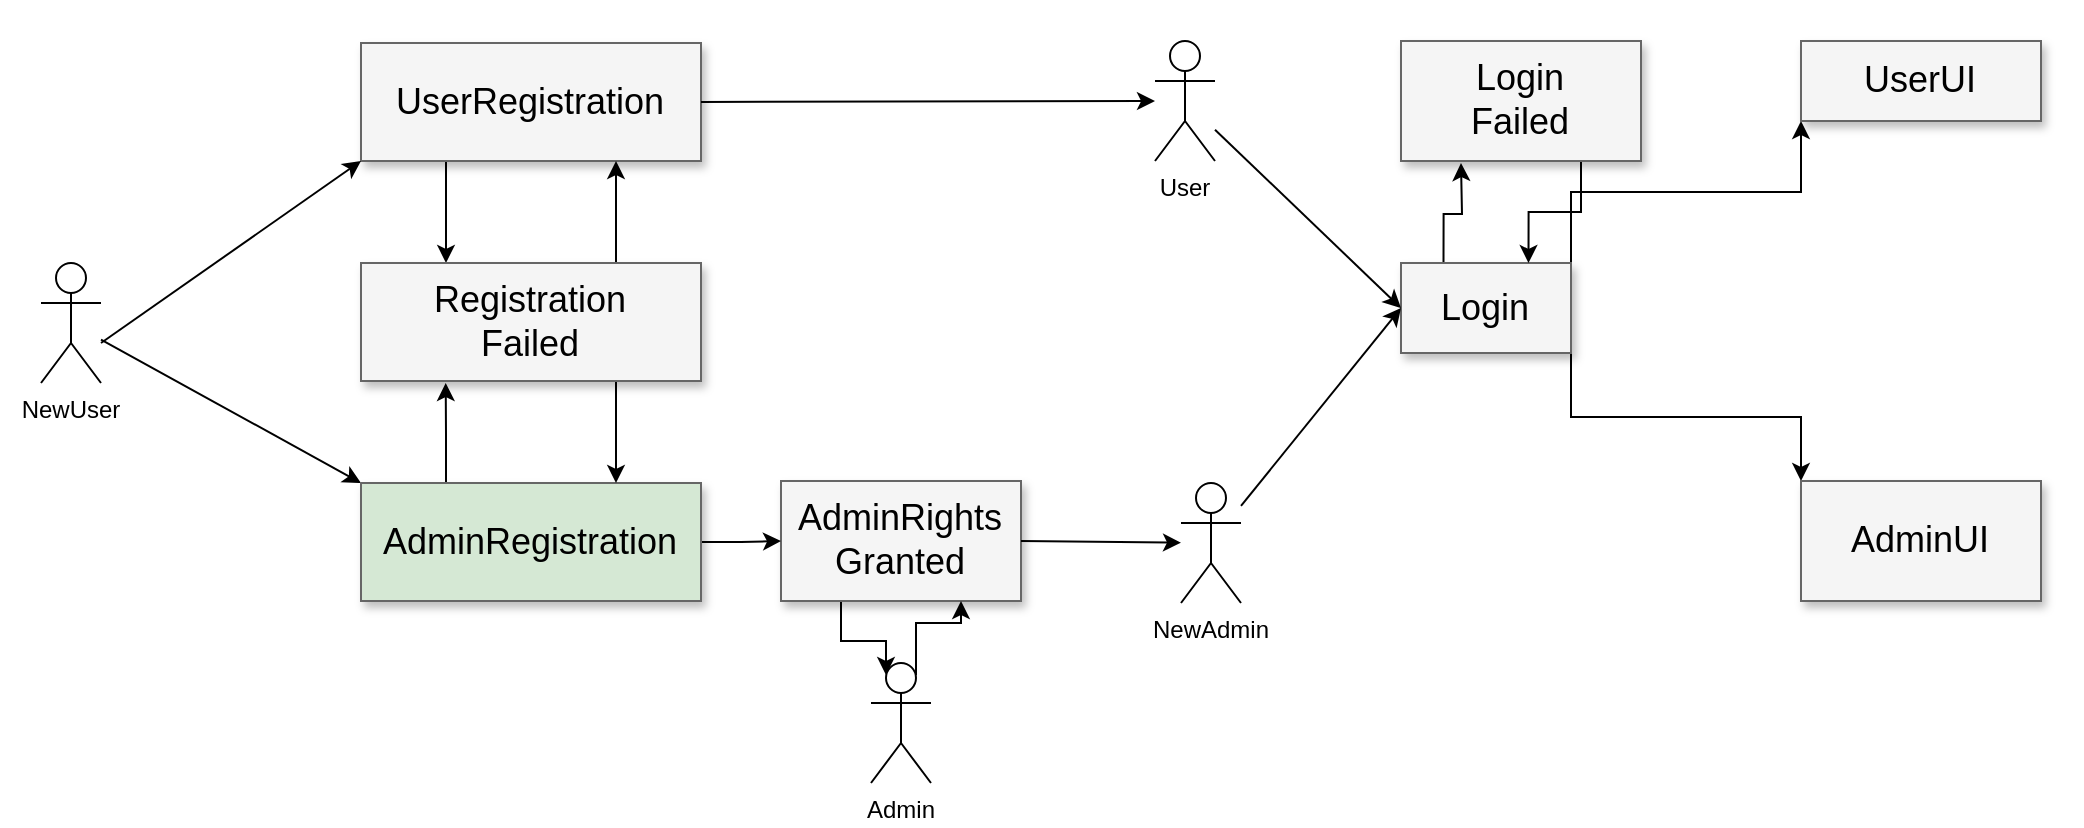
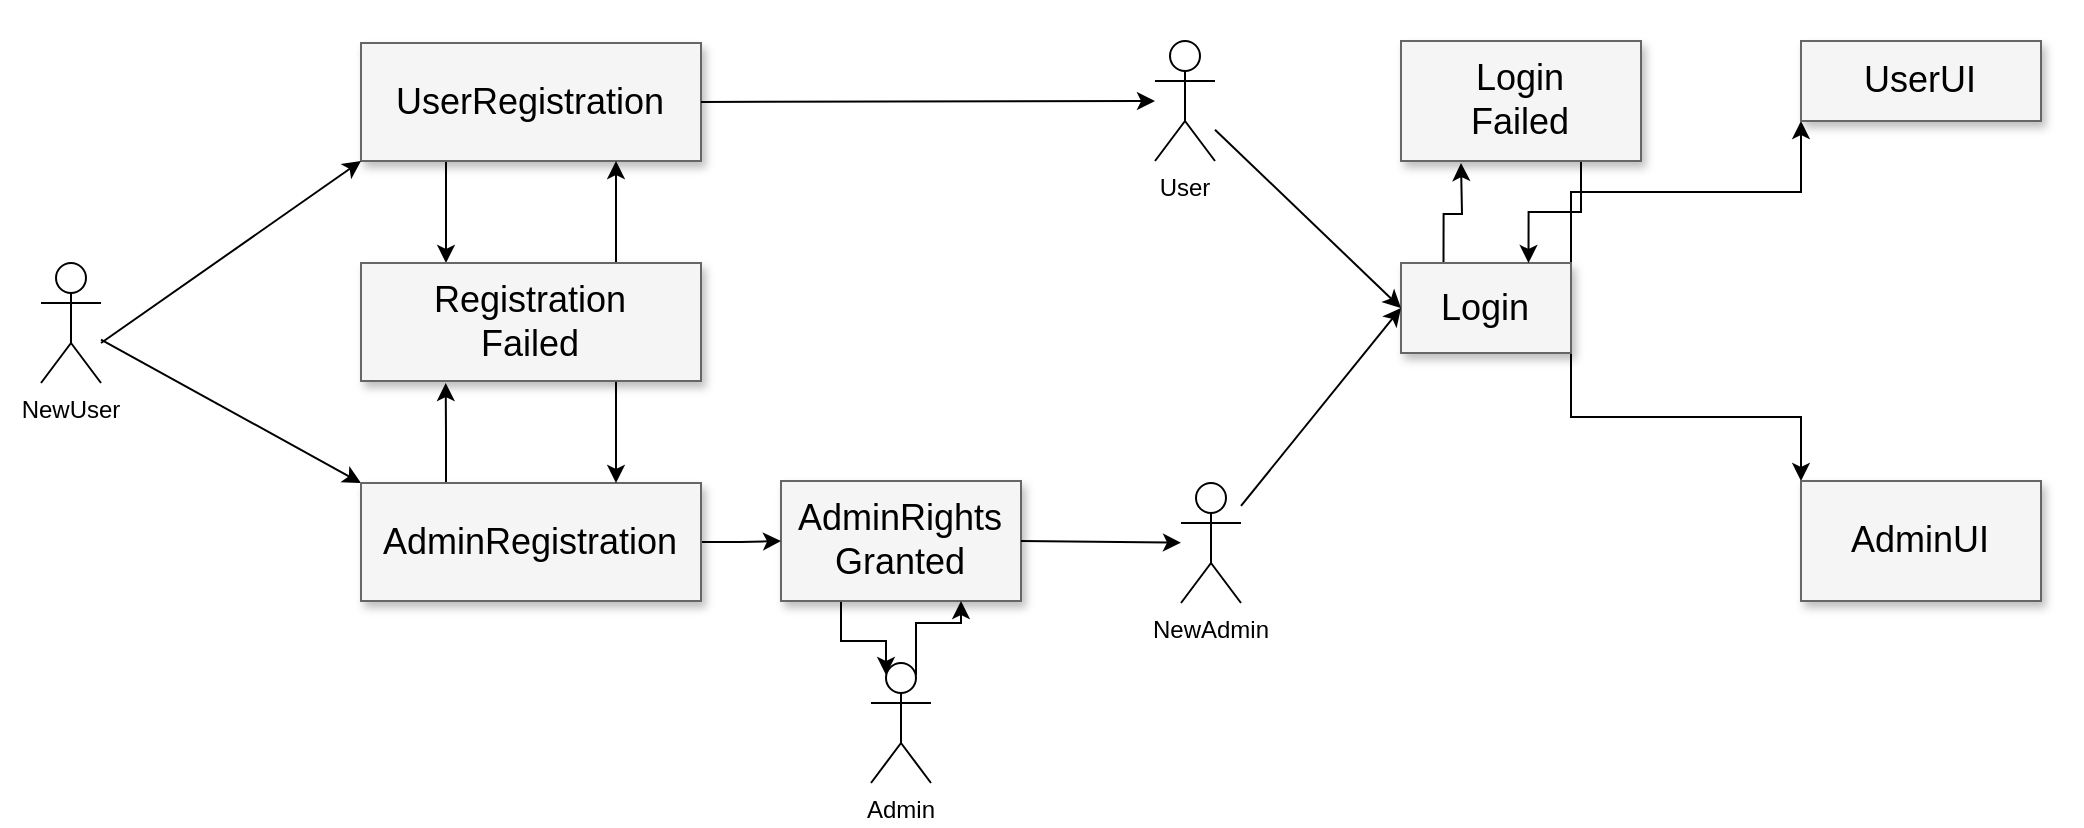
  <mxCell id="0" style=";html=1;" />
  <mxCell id="1" style=";html=1;" parent="0" />
  <mxCell id="2" style="edgeStyle=orthogonalEdgeStyle;rounded=0;orthogonalLoop=1;jettySize=auto;html=1;exitX=1;exitY=0;exitDx=0;exitDy=0;entryX=0;entryY=1;entryDx=0;entryDy=0;" edge="1" parent="1" source="5" target="20"><mxGeometry relative="1" as="geometry" /></mxCell>
  <mxCell id="3" style="edgeStyle=orthogonalEdgeStyle;rounded=0;orthogonalLoop=1;jettySize=auto;html=1;exitX=1;exitY=1;exitDx=0;exitDy=0;entryX=0;entryY=0;entryDx=0;entryDy=0;" edge="1" parent="1" source="5" target="21"><mxGeometry relative="1" as="geometry" /></mxCell>
  <mxCell id="4" style="edgeStyle=orthogonalEdgeStyle;rounded=0;orthogonalLoop=1;jettySize=auto;html=1;exitX=0.25;exitY=0;exitDx=0;exitDy=0;" edge="1" parent="1" source="5"><mxGeometry relative="1" as="geometry"><mxPoint x="730" y="81" as="targetPoint" /></mxGeometry></mxCell>
  <mxCell id="5" value="Login" style="whiteSpace=wrap;html=1;shadow=1;fontSize=18;fillColor=#f5f5f5;strokeColor=#666666;" parent="1" vertex="1"><mxGeometry x="700" y="131" width="85" height="45" as="geometry" /></mxCell>
  <mxCell id="6" style="edgeStyle=orthogonalEdgeStyle;rounded=0;orthogonalLoop=1;jettySize=auto;html=1;exitX=0.5;exitY=1;exitDx=0;exitDy=0;" parent="1" edge="1"><mxGeometry relative="1" as="geometry"><mxPoint x="320" y="101" as="sourcePoint" /><mxPoint x="320" y="101" as="targetPoint" /></mxGeometry></mxCell>
  <mxCell id="7" style="edgeStyle=orthogonalEdgeStyle;rounded=0;orthogonalLoop=1;jettySize=auto;html=1;exitX=0.25;exitY=1;exitDx=0;exitDy=0;entryX=0.25;entryY=0;entryDx=0;entryDy=0;" edge="1" parent="1" source="8" target="29"><mxGeometry relative="1" as="geometry" /></mxCell>
  <mxCell id="8" value="UserRegistration&lt;br&gt;" style="whiteSpace=wrap;html=1;shadow=1;fontSize=18;fillColor=#f5f5f5;strokeColor=#666666;" parent="1" vertex="1"><mxGeometry x="180" y="21" width="170" height="59" as="geometry" /></mxCell>
  <mxCell id="9" value="" style="endArrow=classic;html=1;entryX=0;entryY=1;entryDx=0;entryDy=0;" parent="1" edge="1"><mxGeometry width="50" height="50" relative="1" as="geometry"><mxPoint x="50" y="171" as="sourcePoint" /><mxPoint x="180" y="80" as="targetPoint" /></mxGeometry></mxCell>
  <mxCell id="10" value="" style="endArrow=classic;html=1;entryX=0;entryY=0;entryDx=0;entryDy=0;" parent="1" edge="1" source="11"><mxGeometry width="50" height="50" relative="1" as="geometry"><mxPoint x="370" y="291" as="sourcePoint" /><mxPoint x="180" y="241" as="targetPoint" /></mxGeometry></mxCell>
  <mxCell id="11" value="NewUser" style="shape=umlActor;verticalLabelPosition=bottom;verticalAlign=top;html=1;outlineConnect=0;" vertex="1" parent="1"><mxGeometry x="20" y="131" width="30" height="60" as="geometry" /></mxCell>
  <mxCell id="12" value="User&lt;br&gt;" style="shape=umlActor;verticalLabelPosition=bottom;verticalAlign=top;html=1;outlineConnect=0;" vertex="1" parent="1"><mxGeometry x="577" y="20" width="30" height="60" as="geometry" /></mxCell>
  <mxCell id="13" value="" style="endArrow=classic;html=1;exitX=1;exitY=0.5;exitDx=0;exitDy=0;" edge="1" parent="1" source="8" target="12"><mxGeometry width="50" height="50" relative="1" as="geometry"><mxPoint x="390" y="1" as="sourcePoint" /><mxPoint x="440" y="-49" as="targetPoint" /></mxGeometry></mxCell>
  <mxCell id="14" value="" style="endArrow=classic;html=1;entryX=0;entryY=0.5;entryDx=0;entryDy=0;" edge="1" parent="1" source="12" target="5"><mxGeometry width="50" height="50" relative="1" as="geometry"><mxPoint x="510" y="-9" as="sourcePoint" /><mxPoint x="700" y="-80" as="targetPoint" /></mxGeometry></mxCell>
  <mxCell id="15" style="edgeStyle=orthogonalEdgeStyle;rounded=0;orthogonalLoop=1;jettySize=auto;html=1;exitX=0.25;exitY=1;exitDx=0;exitDy=0;entryX=0.25;entryY=0.1;entryDx=0;entryDy=0;entryPerimeter=0;" edge="1" parent="1" source="16" target="26"><mxGeometry relative="1" as="geometry" /></mxCell>
  <mxCell id="16" value="AdminRights&lt;br&gt;Granted" style="whiteSpace=wrap;html=1;shadow=1;fontSize=18;fillColor=#f5f5f5;strokeColor=#666666;" vertex="1" parent="1"><mxGeometry x="390" y="240" width="120" height="60" as="geometry" /></mxCell>
  <mxCell id="17" value="NewAdmin" style="shape=umlActor;verticalLabelPosition=bottom;verticalAlign=top;html=1;outlineConnect=0;" vertex="1" parent="1"><mxGeometry x="590" y="241" width="30" height="60" as="geometry" /></mxCell>
  <mxCell id="18" value="" style="endArrow=classic;html=1;exitX=1;exitY=0.5;exitDx=0;exitDy=0;" edge="1" parent="1" source="16" target="17"><mxGeometry width="50" height="50" relative="1" as="geometry"><mxPoint x="660" y="391" as="sourcePoint" /><mxPoint x="710" y="341" as="targetPoint" /></mxGeometry></mxCell>
  <mxCell id="19" value="" style="endArrow=classic;html=1;entryX=0;entryY=0.5;entryDx=0;entryDy=0;" edge="1" parent="1" source="17" target="5"><mxGeometry width="50" height="50" relative="1" as="geometry"><mxPoint x="850" y="381" as="sourcePoint" /><mxPoint x="900" y="331" as="targetPoint" /></mxGeometry></mxCell>
  <mxCell id="20" value="UserUI" style="whiteSpace=wrap;html=1;shadow=1;fontSize=18;fillColor=#f5f5f5;strokeColor=#666666;" vertex="1" parent="1"><mxGeometry x="900" y="20" width="120" height="40" as="geometry" /></mxCell>
  <mxCell id="21" value="AdminUI" style="whiteSpace=wrap;html=1;shadow=1;fontSize=18;fillColor=#f5f5f5;strokeColor=#666666;" vertex="1" parent="1"><mxGeometry x="900" y="240" width="120" height="60" as="geometry" /></mxCell>
  <mxCell id="22" style="edgeStyle=orthogonalEdgeStyle;rounded=0;orthogonalLoop=1;jettySize=auto;html=1;exitX=1;exitY=0.5;exitDx=0;exitDy=0;entryX=0;entryY=0.5;entryDx=0;entryDy=0;" edge="1" parent="1" source="24" target="16"><mxGeometry relative="1" as="geometry" /></mxCell>
  <mxCell id="23" style="edgeStyle=orthogonalEdgeStyle;rounded=0;orthogonalLoop=1;jettySize=auto;html=1;exitX=0.25;exitY=0;exitDx=0;exitDy=0;" edge="1" parent="1" source="24"><mxGeometry relative="1" as="geometry"><mxPoint x="222.353" y="191" as="targetPoint" /></mxGeometry></mxCell>
- <mxCell id="24" value="AdminRegistration" style="whiteSpace=wrap;html=1;shadow=1;fontSize=18;fillColor=#d5e8d4;strokeColor=#666666;" vertex="1" parent="1"><mxGeometry x="180" y="241" width="170" height="59" as="geometry" /></mxCell>
+ <mxCell id="24" value="AdminRegistration" style="whiteSpace=wrap;html=1;shadow=1;fontSize=18;fillColor=#f5f5f5;strokeColor=#666666;" vertex="1" parent="1"><mxGeometry x="180" y="241" width="170" height="59" as="geometry" /></mxCell>
  <mxCell id="25" style="edgeStyle=orthogonalEdgeStyle;rounded=0;orthogonalLoop=1;jettySize=auto;html=1;exitX=0.75;exitY=0.1;exitDx=0;exitDy=0;exitPerimeter=0;entryX=0.75;entryY=1;entryDx=0;entryDy=0;" edge="1" parent="1" source="26" target="16"><mxGeometry relative="1" as="geometry" /></mxCell>
  <mxCell id="26" value="Admin" style="shape=umlActor;verticalLabelPosition=bottom;verticalAlign=top;html=1;outlineConnect=0;" vertex="1" parent="1"><mxGeometry x="435" y="331" width="30" height="60" as="geometry" /></mxCell>
  <mxCell id="27" style="edgeStyle=orthogonalEdgeStyle;rounded=0;orthogonalLoop=1;jettySize=auto;html=1;exitX=0.75;exitY=0;exitDx=0;exitDy=0;entryX=0.75;entryY=1;entryDx=0;entryDy=0;" edge="1" parent="1" source="29" target="8"><mxGeometry relative="1" as="geometry" /></mxCell>
  <mxCell id="28" style="edgeStyle=orthogonalEdgeStyle;rounded=0;orthogonalLoop=1;jettySize=auto;html=1;exitX=0.75;exitY=1;exitDx=0;exitDy=0;entryX=0.75;entryY=0;entryDx=0;entryDy=0;" edge="1" parent="1" source="29" target="24"><mxGeometry relative="1" as="geometry" /></mxCell>
  <mxCell id="29" value="Registration&lt;br&gt;Failed" style="whiteSpace=wrap;html=1;shadow=1;fontSize=18;fillColor=#f5f5f5;strokeColor=#666666;" vertex="1" parent="1"><mxGeometry x="180" y="131" width="170" height="59" as="geometry" /></mxCell>
  <mxCell id="30" style="edgeStyle=orthogonalEdgeStyle;rounded=0;orthogonalLoop=1;jettySize=auto;html=1;exitX=0.75;exitY=1;exitDx=0;exitDy=0;entryX=0.75;entryY=0;entryDx=0;entryDy=0;" edge="1" parent="1" source="31" target="5"><mxGeometry relative="1" as="geometry" /></mxCell>
  <mxCell id="31" value="Login&lt;br&gt;Failed" style="whiteSpace=wrap;html=1;shadow=1;fontSize=18;fillColor=#f5f5f5;strokeColor=#666666;" vertex="1" parent="1"><mxGeometry x="700" y="20" width="120" height="60" as="geometry" /></mxCell>
